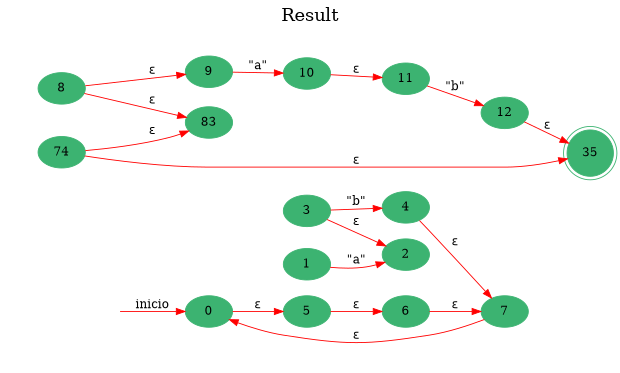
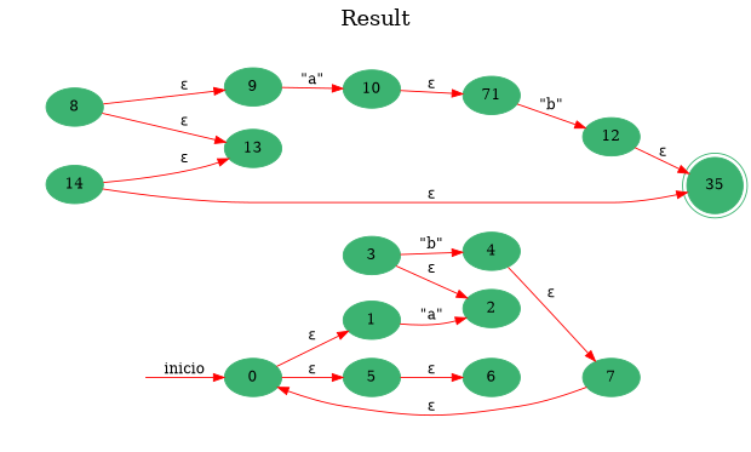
  digraph {
    fontsize=20
    label=Result
    labelloc=t
    rankdir=LR
    node [color=mediumseagreen style=filled]
    edge [color=red]
    0
    1
    5
    2
    6
    3
    4
    7
    8
    9
-   13 [label=83]
+   13
    10
-   11
+   11 [label=71]
    12
    n15 [label=35 shape=doublecircle]
-   14 [label=74]
+   14
    secret_node [color=midnightblue fontcolor=white shape=circle style=invis]
+   0 -> 1 [label="ε"]
    0 -> 5 [label="ε"]
    1 -> 2 [label="\"a\""]
    5 -> 6 [label="ε"]
-   6 -> 7 [label="ε"]
    3 -> 2 [label="ε"]
    3 -> 4 [label="\"b\""]
    4 -> 7 [label="ε"]
    7 -> 0 [label="ε"]
    8 -> 9 [label="ε"]
    8 -> 13 [label="ε"]
    9 -> 10 [label="\"a\""]
    10 -> 11 [label="ε"]
    11 -> 12 [label="\"b\""]
    12 -> n15 [label="ε"]
    14 -> 13 [label="ε"]
    14 -> n15 [label="ε"]
    secret_node -> 0 [label=inicio]
  }
